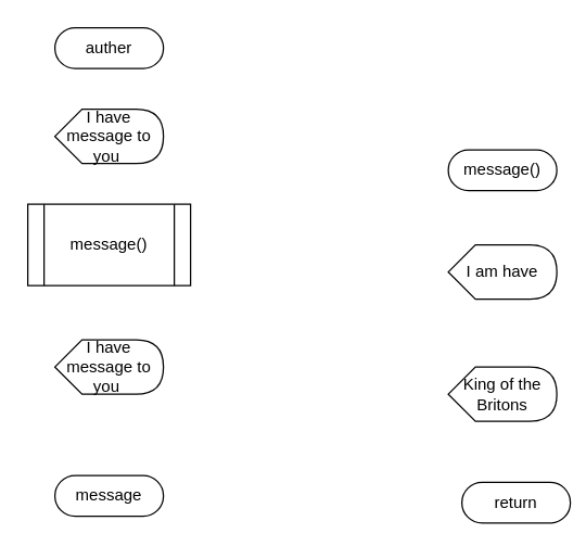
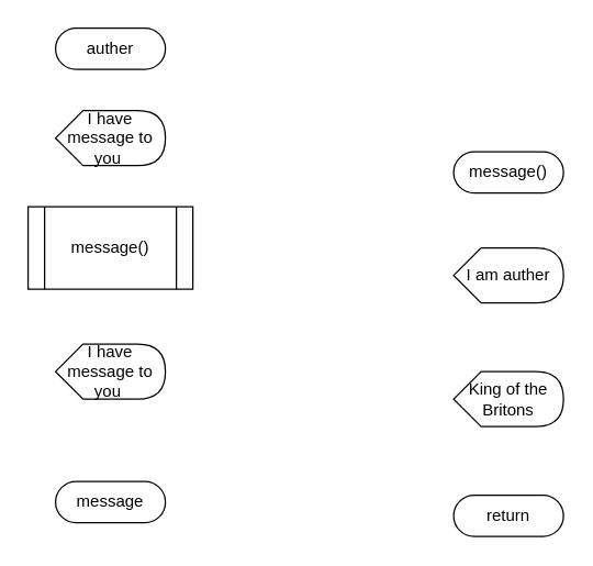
  <mxCell id="0" />
  <mxCell id="1" parent="0" />
  <mxCell id="2" value="auther" style="html=1;dashed=0;whiteSpace=wrap;shape=mxgraph.dfd.start" vertex="1" parent="1"><mxGeometry x="40" y="20" width="80" height="30" as="geometry" /></mxCell>
  <mxCell id="3" value="message" style="html=1;dashed=0;whiteSpace=wrap;shape=mxgraph.dfd.start" vertex="1" parent="1"><mxGeometry x="40" y="350" width="80" height="30" as="geometry" /></mxCell>
  <mxCell id="4" value="I have message to you&amp;nbsp;" style="shape=display;whiteSpace=wrap;html=1;" vertex="1" parent="1"><mxGeometry x="40" y="80" width="80" height="40" as="geometry" /></mxCell>
  <mxCell id="5" value="I have message to you&amp;nbsp;" style="shape=display;whiteSpace=wrap;html=1;" vertex="1" parent="1"><mxGeometry x="40" y="250" width="80" height="40" as="geometry" /></mxCell>
  <mxCell id="6" value="message()" style="shape=process;whiteSpace=wrap;html=1;backgroundOutline=1;" vertex="1" parent="1"><mxGeometry x="20" y="150" width="120" height="60" as="geometry" /></mxCell>
  <mxCell id="7" value="message()" style="html=1;dashed=0;whiteSpace=wrap;shape=mxgraph.dfd.start" vertex="1" parent="1"><mxGeometry x="330" y="110" width="80" height="30" as="geometry" /></mxCell>
- <mxCell id="8" value="return" style="html=1;dashed=0;whiteSpace=wrap;shape=mxgraph.dfd.start" vertex="1" parent="1"><mxGeometry x="340" y="355" width="80" height="30" as="geometry" /></mxCell>
+ <mxCell id="8" value="return" style="html=1;dashed=0;whiteSpace=wrap;shape=mxgraph.dfd.start" vertex="1" parent="1"><mxGeometry x="330" y="360" width="80" height="30" as="geometry" /></mxCell>
  <mxCell id="9" value="King of the Britons" style="shape=display;whiteSpace=wrap;html=1;" vertex="1" parent="1"><mxGeometry x="330" y="270" width="80" height="40" as="geometry" /></mxCell>
- <mxCell id="10" value="I am have" style="shape=display;whiteSpace=wrap;html=1;" vertex="1" parent="1"><mxGeometry x="330" y="180" width="80" height="40" as="geometry" /></mxCell>
+ <mxCell id="10" value="I am auther" style="shape=display;whiteSpace=wrap;html=1;" vertex="1" parent="1"><mxGeometry x="330" y="180" width="80" height="40" as="geometry" /></mxCell>
